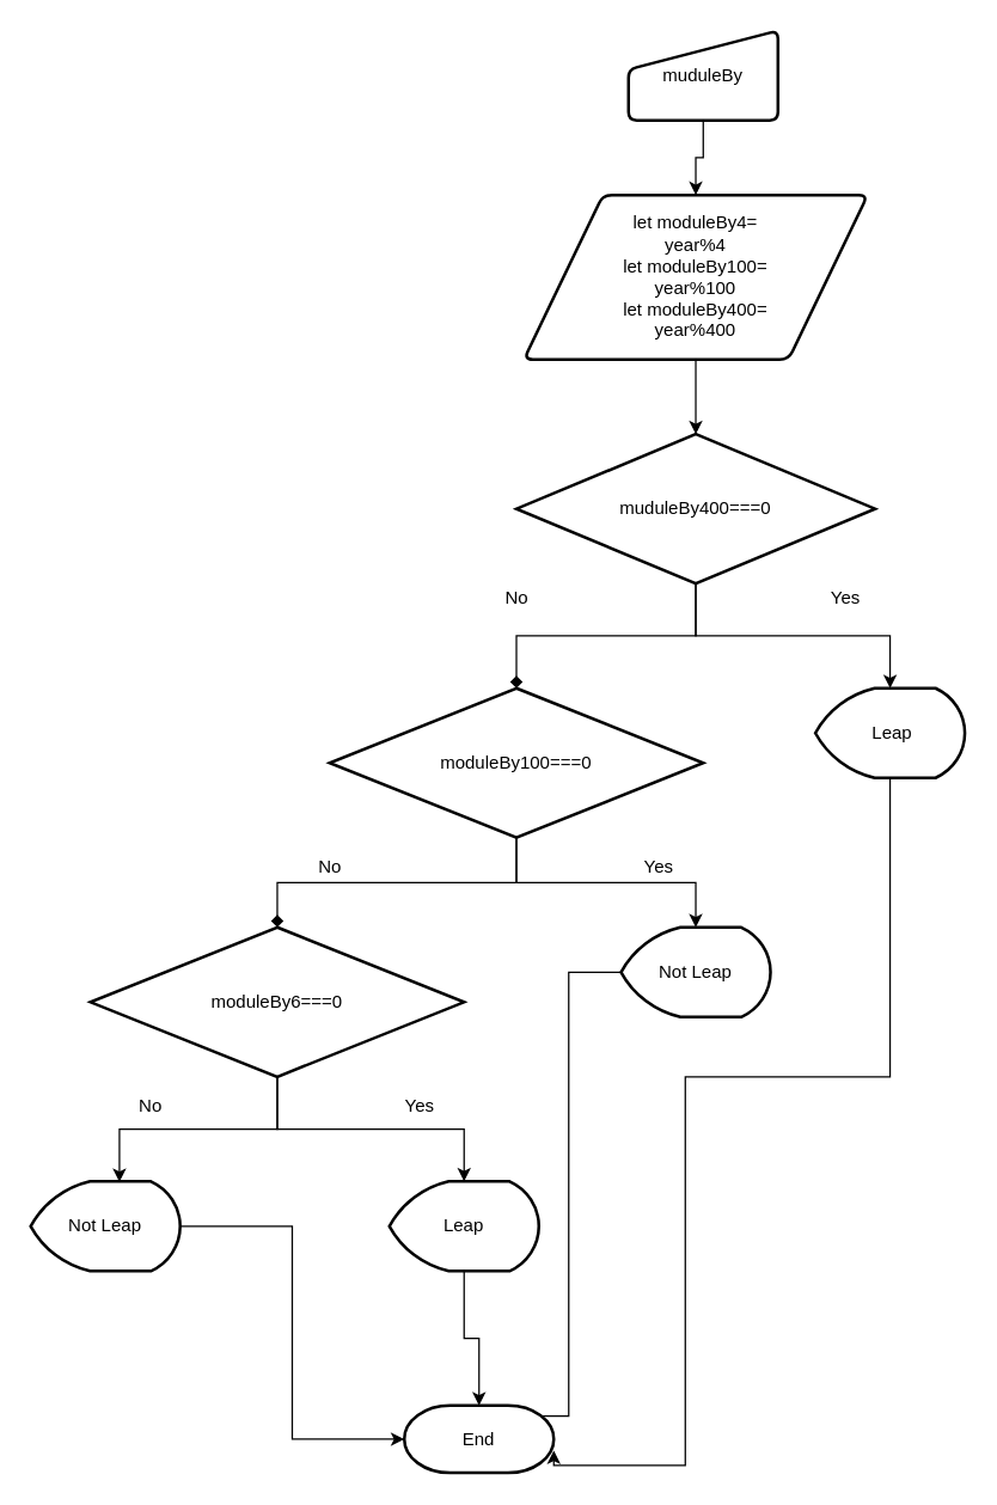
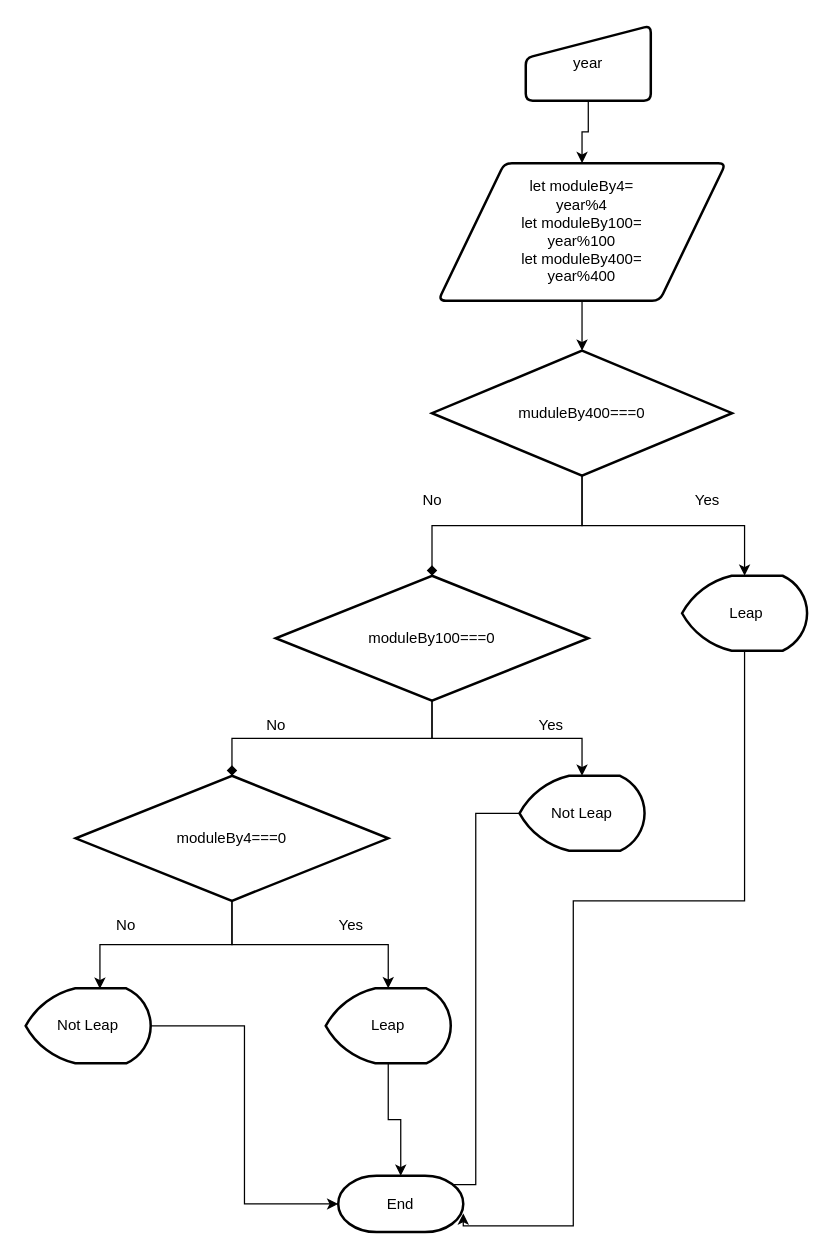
  <mxCell id="0" />
  <mxCell id="1" parent="0" />
  <mxCell id="2" style="edgeStyle=orthogonalEdgeStyle;rounded=0;orthogonalLoop=1;jettySize=auto;html=1;entryX=0.5;entryY=0;entryDx=0;entryDy=0;" edge="1" parent="1" source="3" target="5"><mxGeometry relative="1" as="geometry" /></mxCell>
- <mxCell id="3" value="muduleBy" style="html=1;strokeWidth=2;shape=manualInput;whiteSpace=wrap;rounded=1;size=26;arcSize=11;fillColor=#FFFFFF;" vertex="1" parent="1"><mxGeometry x="420" y="20" width="100" height="60" as="geometry" /></mxCell>
+ <mxCell id="3" value="year" style="html=1;strokeWidth=2;shape=manualInput;whiteSpace=wrap;rounded=1;size=26;arcSize=11;fillColor=#FFFFFF;" vertex="1" parent="1"><mxGeometry x="420" y="20" width="100" height="60" as="geometry" /></mxCell>
  <mxCell id="4" style="edgeStyle=orthogonalEdgeStyle;rounded=0;orthogonalLoop=1;jettySize=auto;html=1;entryX=0.5;entryY=0;entryDx=0;entryDy=0;entryPerimeter=0;" edge="1" parent="1" source="5" target="8"><mxGeometry relative="1" as="geometry" /></mxCell>
  <mxCell id="5" value="let moduleBy4=&lt;br&gt;year%4&lt;br&gt;let moduleBy100=&lt;br&gt;year%100&lt;br&gt;let moduleBy400=&lt;br&gt;year%400" style="shape=parallelogram;html=1;strokeWidth=2;perimeter=parallelogramPerimeter;whiteSpace=wrap;rounded=1;arcSize=12;size=0.23;fillColor=#FFFFFF;" vertex="1" parent="1"><mxGeometry x="350" y="130" width="230" height="110" as="geometry" /></mxCell>
  <mxCell id="6" style="edgeStyle=orthogonalEdgeStyle;rounded=0;orthogonalLoop=1;jettySize=auto;html=1;" edge="1" parent="1" source="8" target="20"><mxGeometry relative="1" as="geometry" /></mxCell>
  <mxCell id="7" style="edgeStyle=orthogonalEdgeStyle;rounded=0;orthogonalLoop=1;jettySize=auto;html=1;entryX=0.5;entryY=0;entryDx=0;entryDy=0;entryPerimeter=0;endArrow=diamond;" edge="1" parent="1" source="8" target="13"><mxGeometry relative="1" as="geometry" /></mxCell>
- <mxCell id="8" value="muduleBy400===0" style="strokeWidth=2;html=1;shape=mxgraph.flowchart.decision;whiteSpace=wrap;fillColor=#FFFFFF;" vertex="1" parent="1"><mxGeometry x="345" y="290" width="240" height="100" as="geometry" /></mxCell>
+ <mxCell id="8" value="muduleBy400===0" style="strokeWidth=2;html=1;shape=mxgraph.flowchart.decision;whiteSpace=wrap;fillColor=#FFFFFF;" vertex="1" parent="1"><mxGeometry x="345" y="280" width="240" height="100" as="geometry" /></mxCell>
  <mxCell id="9" value="Yes" style="text;html=1;align=center;verticalAlign=middle;resizable=0;points=[];autosize=1;strokeColor=none;fillColor=none;" vertex="1" parent="1"><mxGeometry x="545" y="390" width="40" height="20" as="geometry" /></mxCell>
  <mxCell id="10" value="No" style="text;html=1;align=center;verticalAlign=middle;resizable=0;points=[];autosize=1;strokeColor=none;fillColor=none;" vertex="1" parent="1"><mxGeometry x="330" y="390" width="30" height="20" as="geometry" /></mxCell>
  <mxCell id="11" style="edgeStyle=orthogonalEdgeStyle;rounded=0;orthogonalLoop=1;jettySize=auto;html=1;" edge="1" parent="1" source="13" target="18"><mxGeometry relative="1" as="geometry" /></mxCell>
  <mxCell id="12" style="edgeStyle=orthogonalEdgeStyle;rounded=0;orthogonalLoop=1;jettySize=auto;html=1;endArrow=diamond;" edge="1" parent="1" source="13" target="16"><mxGeometry relative="1" as="geometry" /></mxCell>
  <mxCell id="13" value="moduleBy100===0" style="strokeWidth=2;html=1;shape=mxgraph.flowchart.decision;whiteSpace=wrap;fillColor=#FFFFFF;" vertex="1" parent="1"><mxGeometry x="220" y="460" width="250" height="100" as="geometry" /></mxCell>
  <mxCell id="14" style="edgeStyle=orthogonalEdgeStyle;rounded=0;orthogonalLoop=1;jettySize=auto;html=1;entryX=0.594;entryY=0.006;entryDx=0;entryDy=0;entryPerimeter=0;" edge="1" parent="1" source="16" target="24"><mxGeometry relative="1" as="geometry" /></mxCell>
  <mxCell id="15" style="edgeStyle=orthogonalEdgeStyle;rounded=0;orthogonalLoop=1;jettySize=auto;html=1;" edge="1" parent="1" source="16" target="26"><mxGeometry relative="1" as="geometry" /></mxCell>
- <mxCell id="16" value="moduleBy6===0" style="strokeWidth=2;html=1;shape=mxgraph.flowchart.decision;whiteSpace=wrap;fillColor=#FFFFFF;" vertex="1" parent="1"><mxGeometry x="60" y="620" width="250" height="100" as="geometry" /></mxCell>
+ <mxCell id="16" value="moduleBy4===0" style="strokeWidth=2;html=1;shape=mxgraph.flowchart.decision;whiteSpace=wrap;fillColor=#FFFFFF;" vertex="1" parent="1"><mxGeometry x="60" y="620" width="250" height="100" as="geometry" /></mxCell>
  <mxCell id="17" style="edgeStyle=orthogonalEdgeStyle;rounded=0;orthogonalLoop=1;jettySize=auto;html=1;entryX=0.89;entryY=0.11;entryDx=0;entryDy=0;entryPerimeter=0;" edge="1" parent="1" source="18" target="29"><mxGeometry relative="1" as="geometry"><Array as="points"><mxPoint x="380" y="650" /><mxPoint x="380" y="947" /></Array></mxGeometry></mxCell>
  <mxCell id="18" value="Not Leap" style="strokeWidth=2;html=1;shape=mxgraph.flowchart.display;whiteSpace=wrap;fillColor=#FFFFFF;" vertex="1" parent="1"><mxGeometry x="415" y="620" width="100" height="60" as="geometry" /></mxCell>
  <mxCell id="19" style="edgeStyle=orthogonalEdgeStyle;rounded=0;orthogonalLoop=1;jettySize=auto;html=1;entryX=1;entryY=0.667;entryDx=0;entryDy=0;entryPerimeter=0;" edge="1" parent="1" source="20" target="29"><mxGeometry relative="1" as="geometry"><Array as="points"><mxPoint x="595" y="720" /><mxPoint x="458" y="720" /><mxPoint x="458" y="980" /></Array></mxGeometry></mxCell>
  <mxCell id="20" value="&amp;nbsp;Leap" style="strokeWidth=2;html=1;shape=mxgraph.flowchart.display;whiteSpace=wrap;fillColor=#FFFFFF;" vertex="1" parent="1"><mxGeometry x="545" y="460" width="100" height="60" as="geometry" /></mxCell>
  <mxCell id="21" value="No" style="text;html=1;align=center;verticalAlign=middle;resizable=0;points=[];autosize=1;strokeColor=none;fillColor=none;" vertex="1" parent="1"><mxGeometry x="205" y="570" width="30" height="20" as="geometry" /></mxCell>
  <mxCell id="22" value="Yes" style="text;html=1;align=center;verticalAlign=middle;resizable=0;points=[];autosize=1;strokeColor=none;fillColor=none;" vertex="1" parent="1"><mxGeometry x="420" y="570" width="40" height="20" as="geometry" /></mxCell>
  <mxCell id="23" style="edgeStyle=orthogonalEdgeStyle;rounded=0;orthogonalLoop=1;jettySize=auto;html=1;entryX=0;entryY=0.5;entryDx=0;entryDy=0;entryPerimeter=0;" edge="1" parent="1" source="24" target="29"><mxGeometry relative="1" as="geometry" /></mxCell>
  <mxCell id="24" value="Not Leap" style="strokeWidth=2;html=1;shape=mxgraph.flowchart.display;whiteSpace=wrap;fillColor=#FFFFFF;" vertex="1" parent="1"><mxGeometry x="20" y="790" width="100" height="60" as="geometry" /></mxCell>
  <mxCell id="25" style="edgeStyle=orthogonalEdgeStyle;rounded=0;orthogonalLoop=1;jettySize=auto;html=1;" edge="1" parent="1" source="26" target="29"><mxGeometry relative="1" as="geometry" /></mxCell>
  <mxCell id="26" value="Leap" style="strokeWidth=2;html=1;shape=mxgraph.flowchart.display;whiteSpace=wrap;fillColor=#FFFFFF;" vertex="1" parent="1"><mxGeometry x="260" y="790" width="100" height="60" as="geometry" /></mxCell>
  <mxCell id="27" value="No" style="text;html=1;align=center;verticalAlign=middle;resizable=0;points=[];autosize=1;strokeColor=none;fillColor=none;" vertex="1" parent="1"><mxGeometry x="85" y="730" width="30" height="20" as="geometry" /></mxCell>
  <mxCell id="28" value="Yes" style="text;html=1;align=center;verticalAlign=middle;resizable=0;points=[];autosize=1;strokeColor=none;fillColor=none;" vertex="1" parent="1"><mxGeometry x="260" y="730" width="40" height="20" as="geometry" /></mxCell>
  <mxCell id="29" value="End" style="strokeWidth=2;html=1;shape=mxgraph.flowchart.terminator;whiteSpace=wrap;fillColor=#FFFFFF;" vertex="1" parent="1"><mxGeometry x="270" y="940" width="100" height="45" as="geometry" /></mxCell>
